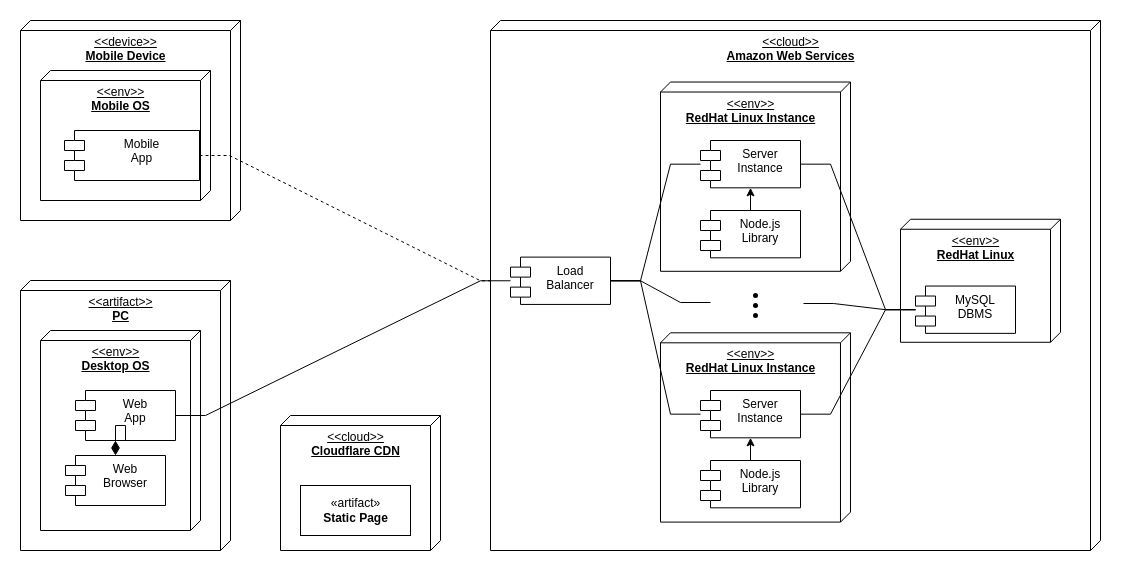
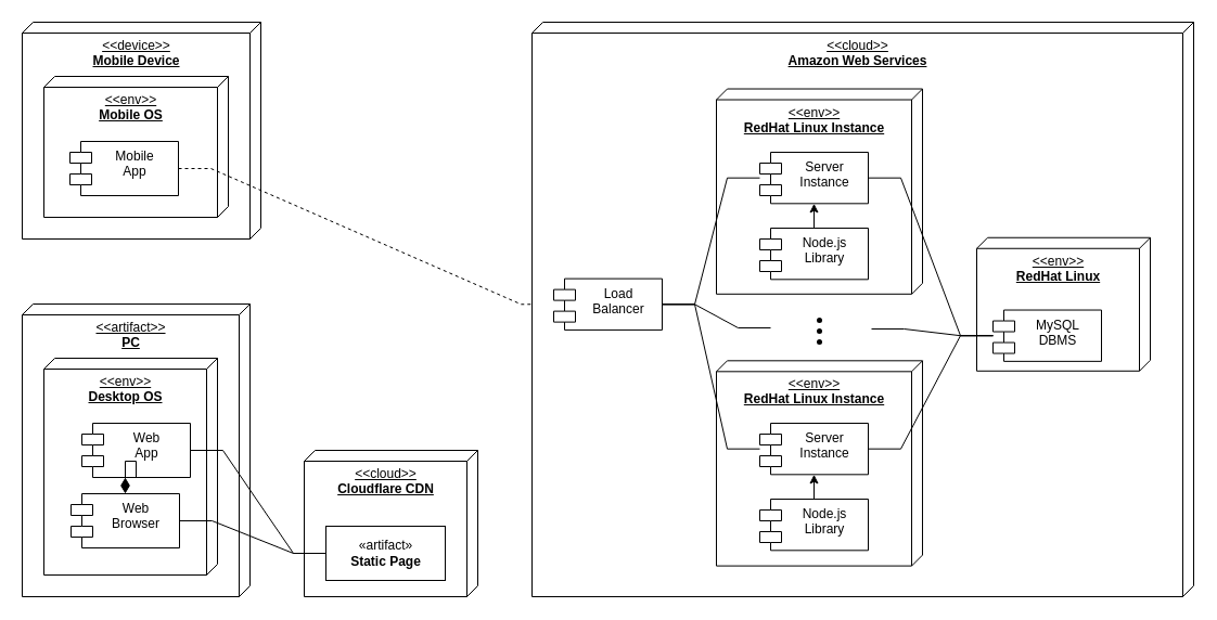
  <mxCell id="0" />
  <mxCell id="1" parent="0" />
  <mxCell id="2" value="&amp;lt;&amp;lt;artifact&amp;gt;&amp;gt;&lt;br&gt;&lt;b&gt;PC&lt;/b&gt;" style="verticalAlign=top;align=center;spacingTop=8;spacingLeft=2;spacingRight=12;shape=cube;size=10;direction=south;fontStyle=4;html=1;" vertex="1" parent="1"><mxGeometry x="20" y="280" width="210" height="270" as="geometry" /></mxCell>
  <mxCell id="3" value="&amp;lt;&amp;lt;env&amp;gt;&amp;gt;&lt;br&gt;&lt;b&gt;Desktop OS&lt;/b&gt;" style="verticalAlign=top;align=center;spacingTop=8;spacingLeft=2;spacingRight=12;shape=cube;size=10;direction=south;fontStyle=4;html=1;" vertex="1" parent="1"><mxGeometry x="40" y="330" width="160" height="200" as="geometry" /></mxCell>
  <mxCell id="4" value="&amp;lt;&amp;lt;device&amp;gt;&amp;gt;&lt;br&gt;&lt;b&gt;Mobile Device&lt;/b&gt;" style="verticalAlign=top;align=center;spacingTop=8;spacingLeft=2;spacingRight=12;shape=cube;size=10;direction=south;fontStyle=4;html=1;" vertex="1" parent="1"><mxGeometry x="20" y="20" width="220" height="200" as="geometry" /></mxCell>
  <mxCell id="5" value="&amp;lt;&amp;lt;env&amp;gt;&amp;gt;&lt;br&gt;&lt;b&gt;Mobile OS&lt;/b&gt;" style="verticalAlign=top;align=center;spacingTop=8;spacingLeft=2;spacingRight=12;shape=cube;size=10;direction=south;fontStyle=4;html=1;" vertex="1" parent="1"><mxGeometry x="40" y="70" width="170" height="130" as="geometry" /></mxCell>
- <mxCell id="6" value="Mobile&#10;App" style="shape=module;align=left;spacingLeft=20;align=center;verticalAlign=top;" vertex="1" parent="1"><mxGeometry x="64" y="130" width="135" height="50" as="geometry" /></mxCell>
+ <mxCell id="6" value="Mobile&#10;App" style="shape=module;align=left;spacingLeft=20;align=center;verticalAlign=top;" vertex="1" parent="1"><mxGeometry x="64" y="130" width="100" height="50" as="geometry" /></mxCell>
  <mxCell id="7" value="Web&#10;App" style="shape=module;align=left;spacingLeft=20;align=center;verticalAlign=top;" vertex="1" parent="1"><mxGeometry x="75" y="390" width="100" height="50" as="geometry" /></mxCell>
  <mxCell id="8" style="edgeStyle=orthogonalEdgeStyle;rounded=0;orthogonalLoop=1;jettySize=auto;html=1;endArrow=none;endFill=0;endSize=6;startArrow=diamondThin;startFill=1;startSize=12;" edge="1" parent="1" source="9" target="7"><mxGeometry relative="1" as="geometry" /></mxCell>
  <mxCell id="9" value="Web&#10;Browser" style="shape=module;align=left;spacingLeft=20;align=center;verticalAlign=top;" vertex="1" parent="1"><mxGeometry x="65" y="455" width="100" height="50" as="geometry" /></mxCell>
  <mxCell id="10" style="edgeStyle=entityRelationEdgeStyle;rounded=0;orthogonalLoop=1;jettySize=auto;html=1;startArrow=none;startFill=0;startSize=12;endArrow=none;endFill=0;endSize=6;dashed=1;" edge="1" parent="1" source="6" target="17"><mxGeometry relative="1" as="geometry"><mxPoint x="310" y="200" as="targetPoint" /></mxGeometry></mxCell>
  <mxCell id="11" value="" style="group" vertex="1" connectable="0" parent="1"><mxGeometry x="280" y="415" width="160" height="135" as="geometry" /></mxCell>
  <mxCell id="12" value="&amp;lt;&amp;lt;cloud&amp;gt;&amp;gt;&lt;br&gt;&lt;b&gt;Cloudflare CDN&lt;/b&gt;" style="verticalAlign=top;align=center;spacingTop=8;spacingLeft=2;spacingRight=12;shape=cube;size=10;direction=south;fontStyle=4;html=1;" vertex="1" parent="11"><mxGeometry width="160" height="135" as="geometry" /></mxCell>
  <mxCell id="13" value="«artifact»&lt;br&gt;&lt;b&gt;Static Page&lt;/b&gt;" style="html=1;" vertex="1" parent="11"><mxGeometry x="20" y="70" width="110" height="50" as="geometry" /></mxCell>
+ <mxCell id="14" style="edgeStyle=entityRelationEdgeStyle;rounded=0;orthogonalLoop=1;jettySize=auto;html=1;startArrow=none;startFill=0;startSize=12;endArrow=none;endFill=0;endSize=6;" edge="1" parent="1" source="9" target="13"><mxGeometry relative="1" as="geometry"><mxPoint x="380" y="540" as="targetPoint" /></mxGeometry></mxCell>
  <mxCell id="15" value="" style="group;rounded=0;" vertex="1" connectable="0" parent="1"><mxGeometry x="490" y="20" width="610" height="530" as="geometry" /></mxCell>
  <mxCell id="16" value="&amp;lt;&amp;lt;cloud&amp;gt;&amp;gt;&lt;br&gt;&lt;b&gt;Amazon Web Services&lt;/b&gt;" style="verticalAlign=top;align=center;spacingTop=8;spacingLeft=2;spacingRight=12;shape=cube;size=10;direction=south;fontStyle=4;html=1;" vertex="1" parent="15"><mxGeometry width="610" height="530" as="geometry" /></mxCell>
  <mxCell id="17" value="Load&#10;Balancer" style="shape=module;align=left;spacingLeft=20;align=center;verticalAlign=top;" vertex="1" parent="15"><mxGeometry x="20" y="236.607" width="100" height="47.321" as="geometry" /></mxCell>
  <mxCell id="18" value="" style="group" vertex="1" connectable="0" parent="15"><mxGeometry x="170" y="61.518" width="190" height="189.286" as="geometry" /></mxCell>
  <mxCell id="19" value="&amp;lt;&amp;lt;env&amp;gt;&amp;gt;&lt;br&gt;&lt;b&gt;RedHat Linux Instance&lt;/b&gt;" style="verticalAlign=top;align=center;spacingTop=8;spacingLeft=2;spacingRight=12;shape=cube;size=10;direction=south;fontStyle=4;html=1;" vertex="1" parent="18"><mxGeometry width="190" height="189.286" as="geometry" /></mxCell>
  <mxCell id="20" value="Server&#10;Instance" style="shape=module;align=left;spacingLeft=20;align=center;verticalAlign=top;" vertex="1" parent="18"><mxGeometry x="40" y="58.481" width="100" height="47.321" as="geometry" /></mxCell>
  <mxCell id="21" value="Node.js&#10;Library" style="shape=module;align=left;spacingLeft=20;align=center;verticalAlign=top;" vertex="1" parent="18"><mxGeometry x="40" y="128.486" width="100" height="47.321" as="geometry" /></mxCell>
  <mxCell id="22" style="edgeStyle=orthogonalEdgeStyle;rounded=0;orthogonalLoop=1;jettySize=auto;html=1;" edge="1" parent="18" source="21" target="20"><mxGeometry relative="1" as="geometry" /></mxCell>
  <mxCell id="23" style="edgeStyle=entityRelationEdgeStyle;rounded=0;orthogonalLoop=1;jettySize=auto;html=1;startArrow=none;startFill=0;startSize=12;endArrow=none;endFill=0;endSize=6;" edge="1" parent="15" source="17" target="20"><mxGeometry relative="1" as="geometry" /></mxCell>
  <mxCell id="24" value="" style="group" vertex="1" connectable="0" parent="15"><mxGeometry x="170" y="312.321" width="190" height="189.286" as="geometry" /></mxCell>
  <mxCell id="25" value="&amp;lt;&amp;lt;env&amp;gt;&amp;gt;&lt;br&gt;&lt;b&gt;RedHat Linux Instance&lt;/b&gt;" style="verticalAlign=top;align=center;spacingTop=8;spacingLeft=2;spacingRight=12;shape=cube;size=10;direction=south;fontStyle=4;html=1;" vertex="1" parent="24"><mxGeometry width="190" height="189.286" as="geometry" /></mxCell>
  <mxCell id="26" value="Server&#10;Instance" style="shape=module;align=left;spacingLeft=20;align=center;verticalAlign=top;" vertex="1" parent="24"><mxGeometry x="40" y="57.681" width="100" height="47.321" as="geometry" /></mxCell>
  <mxCell id="27" value="Node.js&#10;Library" style="shape=module;align=left;spacingLeft=20;align=center;verticalAlign=top;" vertex="1" parent="24"><mxGeometry x="40" y="127.676" width="100" height="47.321" as="geometry" /></mxCell>
  <mxCell id="28" style="edgeStyle=orthogonalEdgeStyle;rounded=0;orthogonalLoop=1;jettySize=auto;html=1;" edge="1" parent="24" source="27" target="26"><mxGeometry relative="1" as="geometry" /></mxCell>
  <mxCell id="29" style="edgeStyle=entityRelationEdgeStyle;rounded=0;orthogonalLoop=1;jettySize=auto;html=1;startArrow=none;startFill=0;startSize=12;endArrow=none;endFill=0;endSize=6;" edge="1" parent="15" source="17" target="26"><mxGeometry relative="1" as="geometry" /></mxCell>
  <mxCell id="30" value="" style="group" vertex="1" connectable="0" parent="15"><mxGeometry x="410" y="198.75" width="160" height="123.036" as="geometry" /></mxCell>
  <mxCell id="31" value="&amp;lt;&amp;lt;env&amp;gt;&amp;gt;&lt;br&gt;&lt;b&gt;RedHat Linux&lt;/b&gt;" style="verticalAlign=top;align=center;spacingTop=8;spacingLeft=2;spacingRight=12;shape=cube;size=10;direction=south;fontStyle=4;html=1;" vertex="1" parent="30"><mxGeometry width="160" height="123.036" as="geometry" /></mxCell>
  <mxCell id="32" value="MySQL&#10;DBMS" style="shape=module;align=left;spacingLeft=20;align=center;verticalAlign=top;" vertex="1" parent="30"><mxGeometry x="15" y="66.786" width="100" height="47.321" as="geometry" /></mxCell>
  <mxCell id="33" style="edgeStyle=entityRelationEdgeStyle;rounded=0;orthogonalLoop=1;jettySize=auto;html=1;startArrow=none;startFill=0;startSize=12;endArrow=none;endFill=0;endSize=6;" edge="1" parent="15" source="20" target="32"><mxGeometry relative="1" as="geometry" /></mxCell>
  <mxCell id="34" style="edgeStyle=entityRelationEdgeStyle;rounded=0;orthogonalLoop=1;jettySize=auto;html=1;startArrow=none;startFill=0;startSize=12;endArrow=none;endFill=0;endSize=6;" edge="1" parent="15" source="26" target="32"><mxGeometry relative="1" as="geometry" /></mxCell>
  <mxCell id="35" value="" style="group" vertex="1" connectable="0" parent="15"><mxGeometry x="262.5" y="272.5" width="5" height="25" as="geometry" /></mxCell>
  <mxCell id="36" value="" style="ellipse;fillColor=#000000;strokeColor=none;" vertex="1" parent="35"><mxGeometry width="5" height="5" as="geometry" /></mxCell>
  <mxCell id="37" value="" style="ellipse;fillColor=#000000;strokeColor=none;" vertex="1" parent="35"><mxGeometry y="10" width="5" height="5" as="geometry" /></mxCell>
  <mxCell id="38" value="" style="ellipse;fillColor=#000000;strokeColor=none;" vertex="1" parent="35"><mxGeometry y="20" width="5" height="5" as="geometry" /></mxCell>
- <mxCell id="39" style="edgeStyle=entityRelationEdgeStyle;rounded=0;orthogonalLoop=1;jettySize=auto;html=1;startArrow=none;startFill=0;startSize=12;endArrow=none;endFill=0;endSize=6;" edge="1" parent="1" source="7" target="17"><mxGeometry relative="1" as="geometry"><mxPoint x="350" y="250" as="targetPoint" /></mxGeometry></mxCell>
+ <mxCell id="39" style="edgeStyle=entityRelationEdgeStyle;rounded=0;orthogonalLoop=1;jettySize=auto;html=1;startArrow=none;startFill=0;startSize=12;endArrow=none;endFill=0;endSize=6;" edge="1" parent="1" source="7" target="13"><mxGeometry relative="1" as="geometry"><mxPoint x="350" y="250" as="targetPoint" /></mxGeometry></mxCell>
  <mxCell id="40" style="edgeStyle=entityRelationEdgeStyle;rounded=0;orthogonalLoop=1;jettySize=auto;html=1;startArrow=none;startFill=0;startSize=12;endArrow=none;endFill=0;endSize=6;exitX=1;exitY=0.5;exitDx=0;exitDy=0;" edge="1" parent="1" source="17"><mxGeometry relative="1" as="geometry"><mxPoint x="710" y="302" as="targetPoint" /><mxPoint x="610" y="-17.732" as="sourcePoint" /></mxGeometry></mxCell>
  <mxCell id="41" style="edgeStyle=entityRelationEdgeStyle;rounded=0;orthogonalLoop=1;jettySize=auto;html=1;startArrow=none;startFill=0;startSize=12;endArrow=none;endFill=0;endSize=6;" edge="1" parent="1" target="32"><mxGeometry relative="1" as="geometry"><mxPoint x="903" y="325" as="targetPoint" /><mxPoint x="803" y="303" as="sourcePoint" /></mxGeometry></mxCell>
